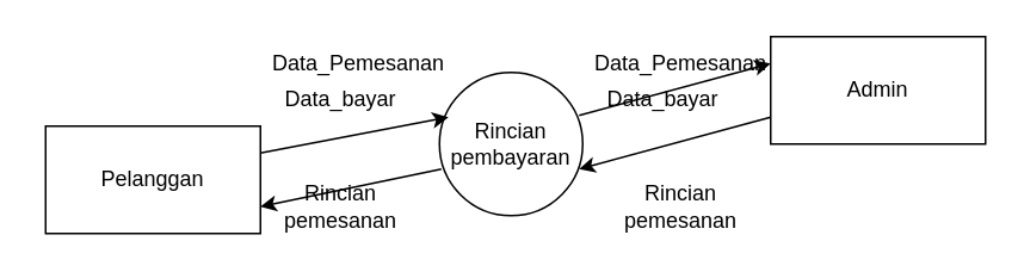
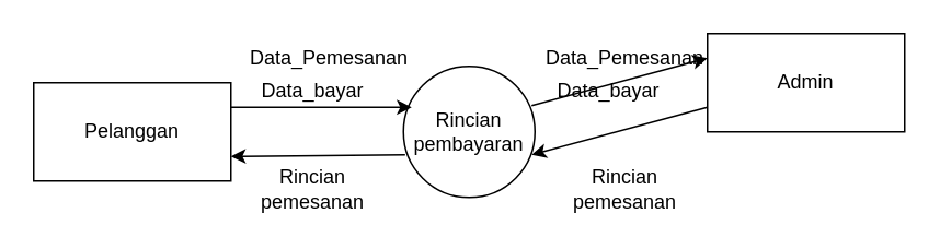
  <mxCell id="0" />
  <mxCell id="1" parent="0" />
- <mxCell id="2" value="Pelanggan&lt;br&gt;" style="rounded=0;whiteSpace=wrap;html=1;" vertex="1" parent="1"><mxGeometry x="25" y="70" width="120" height="60" as="geometry" /></mxCell>
+ <mxCell id="2" value="Pelanggan&lt;br&gt;" style="rounded=0;whiteSpace=wrap;html=1;" vertex="1" parent="1"><mxGeometry x="20" y="50" width="120" height="60" as="geometry" /></mxCell>
  <mxCell id="3" value="Rincian pembayaran" style="ellipse;whiteSpace=wrap;html=1;aspect=fixed;" vertex="1" parent="1"><mxGeometry x="245" y="40" width="80" height="80" as="geometry" /></mxCell>
  <mxCell id="4" value="Admin&lt;br&gt;" style="rounded=0;whiteSpace=wrap;html=1;" vertex="1" parent="1"><mxGeometry x="430" y="20" width="120" height="60" as="geometry" /></mxCell>
  <mxCell id="5" value="" style="endArrow=classic;html=1;rounded=0;exitX=1;exitY=0.25;exitDx=0;exitDy=0;" edge="1" parent="1" source="2"><mxGeometry width="50" height="50" relative="1" as="geometry"><mxPoint x="300" y="210" as="sourcePoint" /><mxPoint x="250" y="65" as="targetPoint" /></mxGeometry></mxCell>
  <mxCell id="6" value="" style="endArrow=classic;html=1;rounded=0;entryX=1;entryY=0.75;entryDx=0;entryDy=0;exitX=0.013;exitY=0.675;exitDx=0;exitDy=0;exitPerimeter=0;" edge="1" parent="1" source="3" target="2"><mxGeometry width="50" height="50" relative="1" as="geometry"><mxPoint x="250" y="90" as="sourcePoint" /><mxPoint x="140" y="93" as="targetPoint" /></mxGeometry></mxCell>
  <mxCell id="7" value="" style="endArrow=classic;html=1;rounded=0;exitX=0.975;exitY=0.3;exitDx=0;exitDy=0;exitPerimeter=0;entryX=0;entryY=0.25;entryDx=0;entryDy=0;" edge="1" parent="1" source="3" target="4"><mxGeometry width="50" height="50" relative="1" as="geometry"><mxPoint x="300" y="190" as="sourcePoint" /><mxPoint x="350" y="140" as="targetPoint" /></mxGeometry></mxCell>
  <mxCell id="8" value="" style="endArrow=classic;html=1;rounded=0;exitX=0;exitY=0.75;exitDx=0;exitDy=0;entryX=0.975;entryY=0.675;entryDx=0;entryDy=0;entryPerimeter=0;" edge="1" parent="1" source="4" target="3"><mxGeometry width="50" height="50" relative="1" as="geometry"><mxPoint x="300" y="190" as="sourcePoint" /><mxPoint x="350" y="140" as="targetPoint" /></mxGeometry></mxCell>
  <mxCell id="9" value="Data_Pemesanan&lt;br&gt;" style="text;html=1;strokeColor=none;fillColor=none;align=center;verticalAlign=middle;whiteSpace=wrap;rounded=0;" vertex="1" parent="1"><mxGeometry x="170" y="20" width="60" height="30" as="geometry" /></mxCell>
  <mxCell id="10" value="Data_bayar" style="text;html=1;strokeColor=none;fillColor=none;align=center;verticalAlign=middle;whiteSpace=wrap;rounded=0;" vertex="1" parent="1"><mxGeometry x="160" y="40" width="60" height="30" as="geometry" /></mxCell>
  <mxCell id="11" value="Data_Pemesanan&lt;br&gt;" style="text;html=1;strokeColor=none;fillColor=none;align=center;verticalAlign=middle;whiteSpace=wrap;rounded=0;" vertex="1" parent="1"><mxGeometry x="350" y="20" width="60" height="30" as="geometry" /></mxCell>
  <mxCell id="12" value="Data_bayar" style="text;html=1;strokeColor=none;fillColor=none;align=center;verticalAlign=middle;whiteSpace=wrap;rounded=0;" vertex="1" parent="1"><mxGeometry x="340" y="40" width="60" height="30" as="geometry" /></mxCell>
  <mxCell id="13" value="Rincian pemesanan" style="text;html=1;strokeColor=none;fillColor=none;align=center;verticalAlign=middle;whiteSpace=wrap;rounded=0;" vertex="1" parent="1"><mxGeometry x="350" y="100" width="60" height="30" as="geometry" /></mxCell>
  <mxCell id="14" value="Rincian pemesanan" style="text;html=1;strokeColor=none;fillColor=none;align=center;verticalAlign=middle;whiteSpace=wrap;rounded=0;" vertex="1" parent="1"><mxGeometry x="160" y="100" width="60" height="30" as="geometry" /></mxCell>
